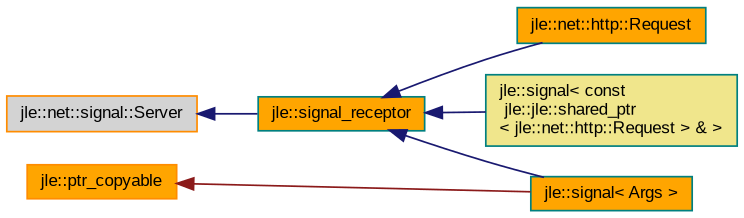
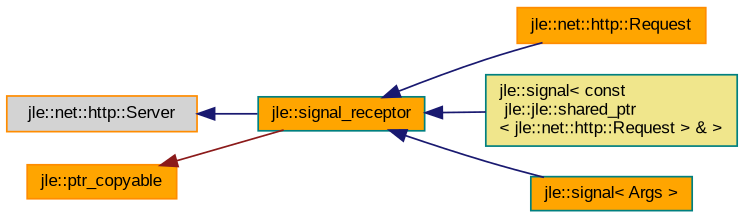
  digraph {
    fontname="Liberation Sans"
    rankdir=LR
    node [color=darkorange fillcolor=orange fontname="Liberation Sans" fontsize=10 shape=record style=filled]
    edge [color=midnightblue dir=back fontname="Liberation Sans" fontsize=10 labelfontname=Helvetica labelfontsize=10 style=solid]
    n1 [height=0.2 label="jle::ptr_copyable" width=0.4]
    n2 [color=teal height=0.2 label="jle::signal_receptor" width=0.4]
-   n3 [color=teal height=0.2 label="jle::net::http::Request" width=0.4]
+   n3 [height=0.2 label="jle::net::http::Request" width=0.4]
    n4 [color=teal height=0.2 label="jle::signal\< Args \>" width=0.4]
    n5 [color=teal fillcolor=khaki height=0.2 label="jle::signal\< const\l jle::jle::shared_ptr\l\< jle::net::http::Request \> & \>" width=0.4]
-   n6 [fillcolor=lightgrey height=0.2 label="jle::net::signal::Server" width=0.4]
-   n1 -> n4 [color=firebrick4]
+   n6 [fillcolor=lightgrey height=0.2 label="jle::net::http::Server" width=0.4]
+   n1 -> n2 [color=firebrick4]
    n2 -> n3
    n2 -> n4
    n2 -> n5
    n6 -> n2
  }
